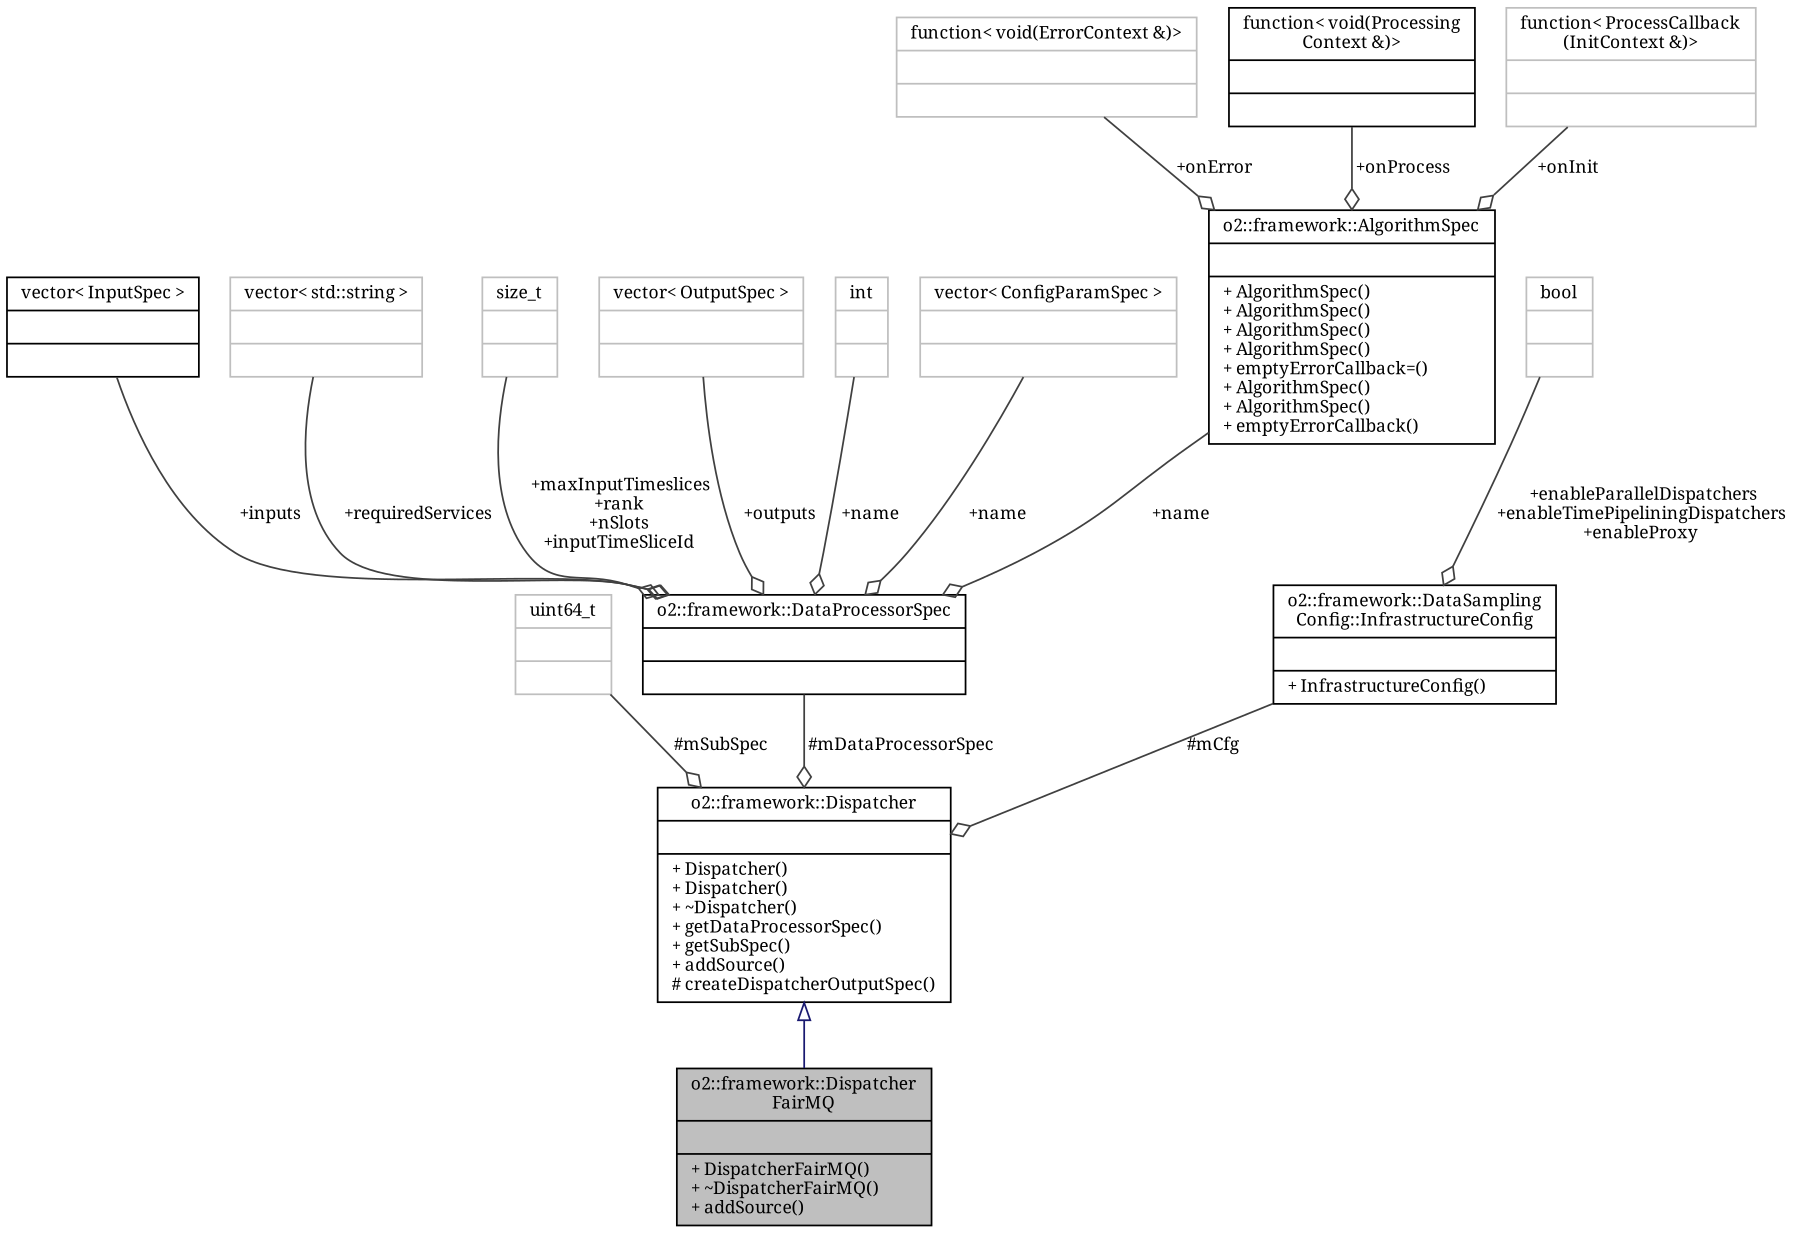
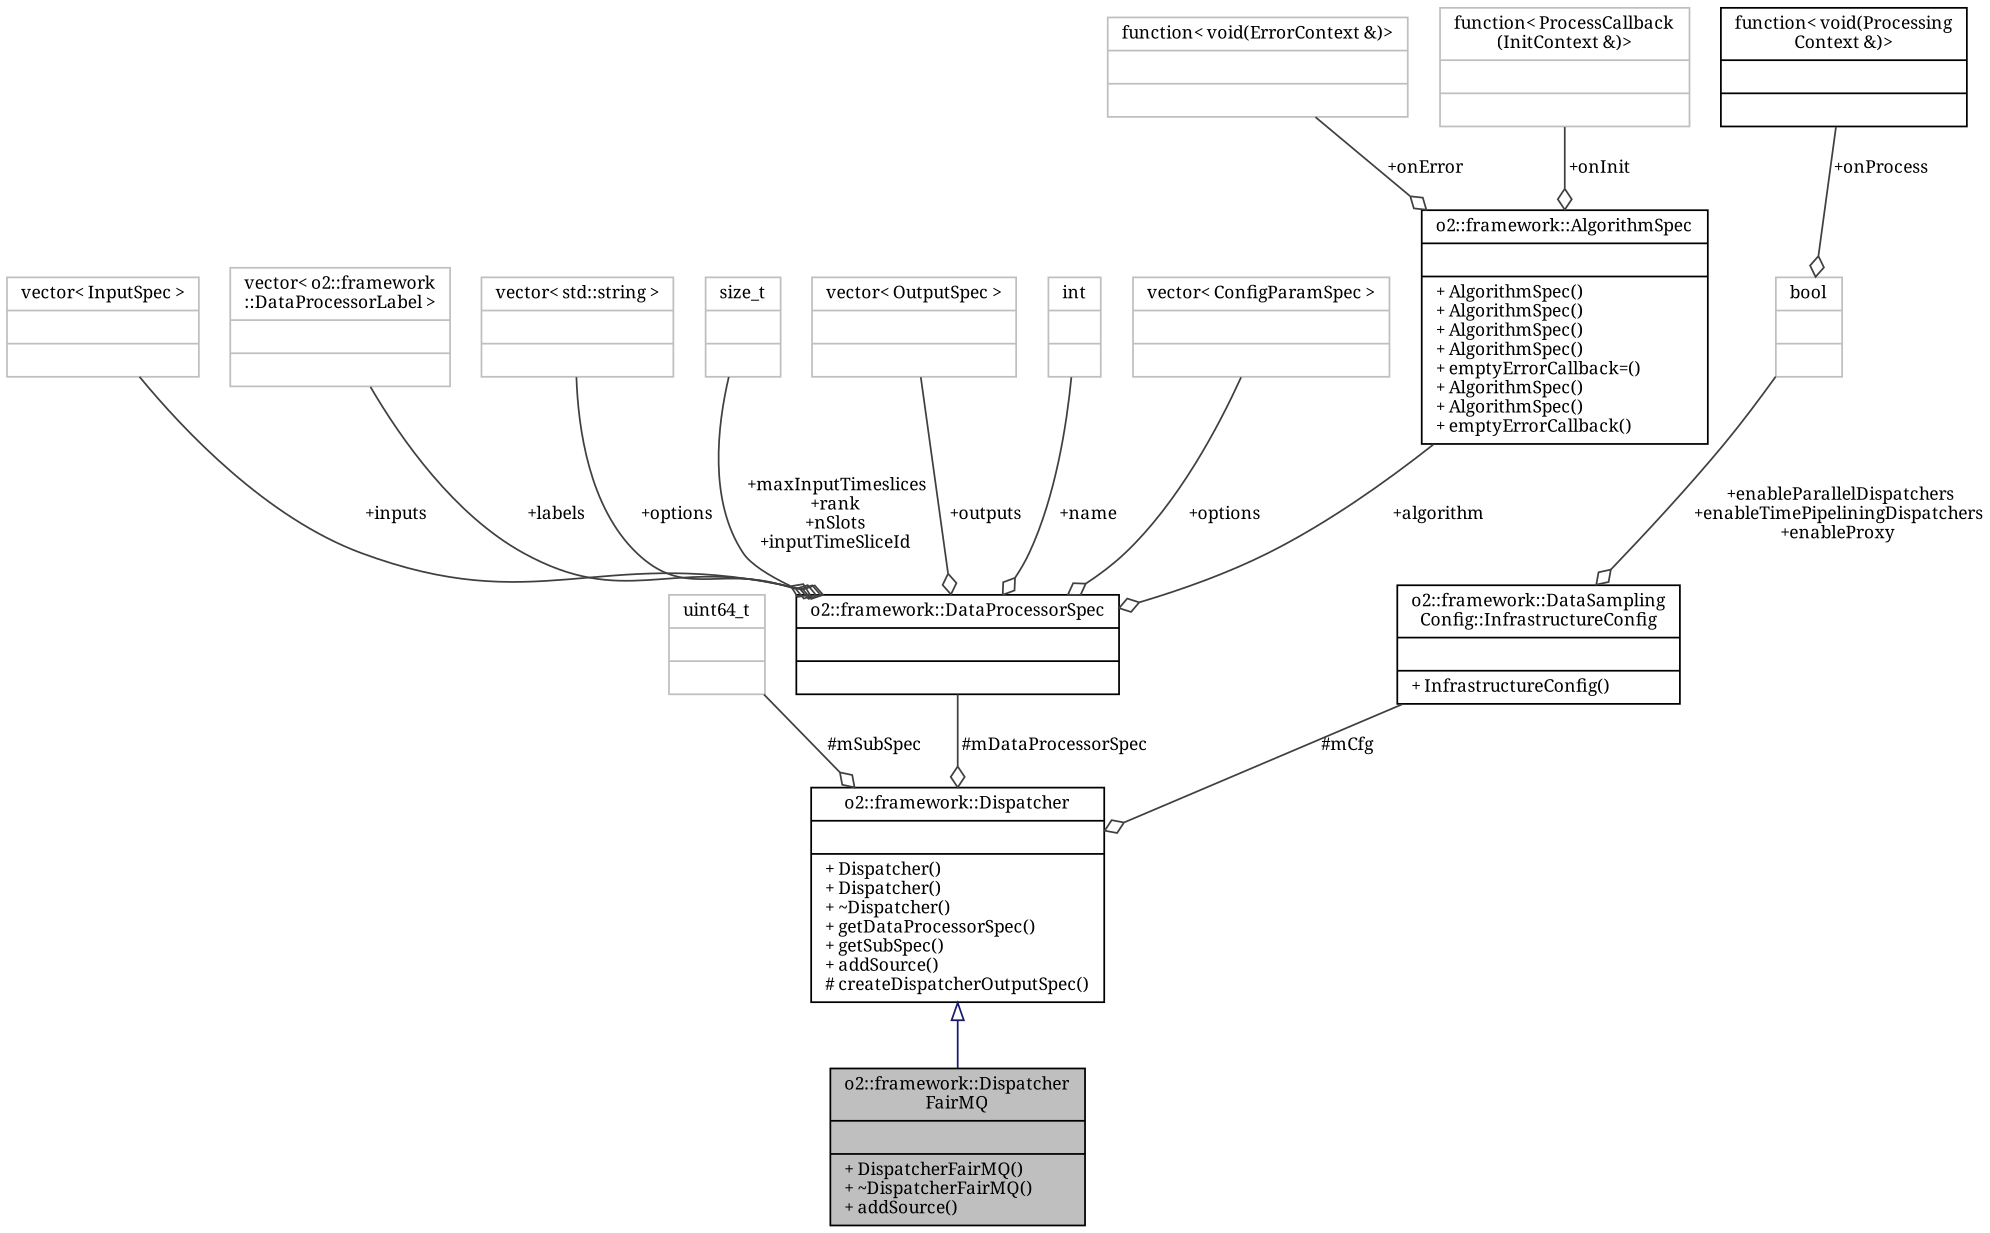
  digraph {
    fontname="Noto Serif"
    node [color=grey75 fontname="Noto Serif" fontsize=10 shape=record]
    edge [color=grey25 fontname="Noto Serif" fontsize=10 labelfontname=Helvetica labelfontsize=10 style=solid arrowhead=odiamond]
    n1 [color=black fillcolor=grey75 fontcolor=black height=0.2 label="{o2::framework::Dispatcher\lFairMQ\n||+ DispatcherFairMQ()\l+ ~DispatcherFairMQ()\l+ addSource()\l}" style=filled width=0.4]
    n2 [color=black height=0.2 label="{o2::framework::Dispatcher\n||+ Dispatcher()\l+ Dispatcher()\l+ ~Dispatcher()\l+ getDataProcessorSpec()\l+ getSubSpec()\l+ addSource()\l# createDispatcherOutputSpec()\l}" width=0.4]
    n3 [height=0.2 label="{uint64_t\n||}" width=0.4]
    n4 [color=black height=0.2 label="{o2::framework::DataProcessorSpec\n||}" width=0.4]
-   n5 [color=black height=0.2 label="{vector\< InputSpec \>\n||}" width=0.4]
+   n5 [height=0.2 label="{vector\< InputSpec \>\n||}" width=0.4]
+   n6 [height=0.2 label="{vector\< o2::framework\l::DataProcessorLabel \>\n||}" width=0.4]
    n7 [height=0.2 label="{vector\< std::string \>\n||}" width=0.4]
    n8 [height=0.2 label="{size_t\n||}" width=0.4]
    n9 [height=0.2 label="{vector\< OutputSpec \>\n||}" width=0.4]
    n10 [height=0.2 label="{int\n||}" width=0.4]
    n11 [height=0.2 label="{vector\< ConfigParamSpec \>\n||}" width=0.4]
    n12 [color=black height=0.2 label="{o2::framework::AlgorithmSpec\n||+ AlgorithmSpec()\l+ AlgorithmSpec()\l+ AlgorithmSpec()\l+ AlgorithmSpec()\l+ emptyErrorCallback=()\l+ AlgorithmSpec()\l+ AlgorithmSpec()\l+ emptyErrorCallback()\l}" width=0.4]
    n13 [height=0.2 label="{function\< void(ErrorContext &)\>\n||}" width=0.4]
    n14 [color=black height=0.2 label="{function\< void(Processing\lContext &)\>\n||}" width=0.4]
    n15 [height=0.2 label="{function\< ProcessCallback\l(InitContext &)\>\n||}" width=0.4]
    n16 [color=black height=0.2 label="{o2::framework::DataSampling\lConfig::InfrastructureConfig\n||+ InfrastructureConfig()\l}" width=0.4]
    n17 [height=0.2 label="{bool\n||}" width=0.4]
    n2 -> n1 [arrowtail=onormal color=midnightblue dir=back arrowhead=""]
    n3 -> n2 [label=" #mSubSpec"]
    n4 -> n2 [label=" #mDataProcessorSpec"]
    n5 -> n4 [label=" +inputs"]
-   n7 -> n4 [label=" +requiredServices"]
+   n6 -> n4 [label=" +labels"]
+   n7 -> n4 [label=" +options"]
    n8 -> n4 [label=" +maxInputTimeslices\n+rank\n+nSlots\n+inputTimeSliceId"]
    n9 -> n4 [label=" +outputs"]
    n10 -> n4 [label=" +name"]
-   n11 -> n4 [label=" +name"]
-   n12 -> n4 [label=" +name"]
+   n11 -> n4 [label=" +options"]
+   n12 -> n4 [label=" +algorithm"]
    n13 -> n12 [label=" +onError"]
-   n14 -> n12 [label=" +onProcess"]
+   n14 -> n17 [label=" +onProcess"]
    n15 -> n12 [label=" +onInit"]
    n16 -> n2 [label=" #mCfg"]
    n17 -> n16 [label=" +enableParallelDispatchers\n+enableTimePipeliningDispatchers\n+enableProxy"]
  }
